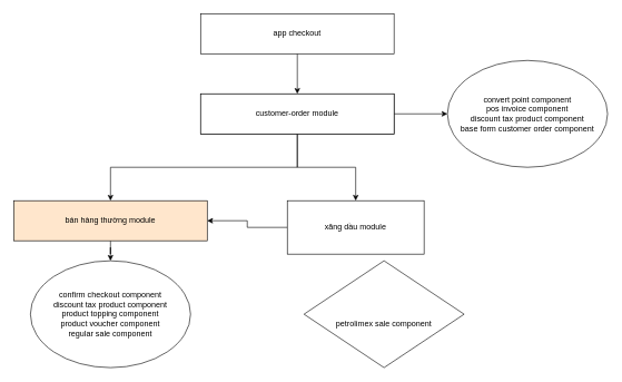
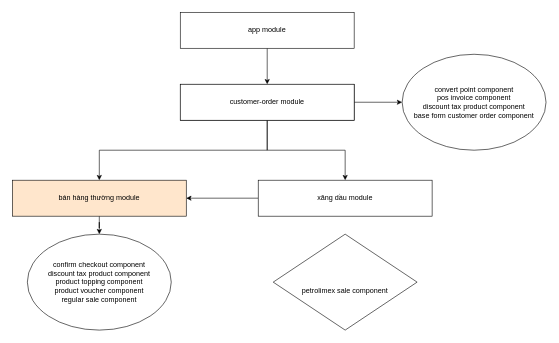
  <mxCell id="0" />
  <mxCell id="1" parent="0" />
  <mxCell id="2" style="edgeStyle=orthogonalEdgeStyle;rounded=0;orthogonalLoop=1;jettySize=auto;html=1;exitX=0.5;exitY=1;exitDx=0;exitDy=0;entryX=0.5;entryY=0;entryDx=0;entryDy=0;" edge="1" parent="1" source="3" target="4"><mxGeometry relative="1" as="geometry" /></mxCell>
- <mxCell id="3" value="app checkout" style="rounded=0;whiteSpace=wrap;html=1;" vertex="1" parent="1"><mxGeometry x="300" y="20" width="290" height="60" as="geometry" /></mxCell>
+ <mxCell id="3" value="app module" style="rounded=0;whiteSpace=wrap;html=1;" vertex="1" parent="1"><mxGeometry x="300" y="20" width="290" height="60" as="geometry" /></mxCell>
  <mxCell id="4" value="customer-order module" style="rounded=0;whiteSpace=wrap;html=1;" vertex="1" parent="1"><mxGeometry x="300" y="140" width="290" height="60" as="geometry" /></mxCell>
  <mxCell id="5" value="convert point component&lt;br&gt;pos invoice component&lt;br&gt;discount tax product component&lt;br&gt;base form customer order component" style="ellipse;whiteSpace=wrap;html=1;" vertex="1" parent="1"><mxGeometry x="670" y="90" width="240" height="160" as="geometry" /></mxCell>
  <mxCell id="6" style="edgeStyle=orthogonalEdgeStyle;rounded=0;orthogonalLoop=1;jettySize=auto;html=1;" edge="1" parent="1" source="9" target="5"><mxGeometry relative="1" as="geometry" /></mxCell>
  <mxCell id="7" style="edgeStyle=orthogonalEdgeStyle;rounded=0;orthogonalLoop=1;jettySize=auto;html=1;entryX=0.5;entryY=0;entryDx=0;entryDy=0;" edge="1" parent="1" source="9" target="11"><mxGeometry relative="1" as="geometry" /></mxCell>
  <mxCell id="8" style="edgeStyle=orthogonalEdgeStyle;rounded=0;orthogonalLoop=1;jettySize=auto;html=1;" edge="1" parent="1" source="9" target="13"><mxGeometry relative="1" as="geometry" /></mxCell>
  <mxCell id="9" value="customer-order module" style="rounded=0;whiteSpace=wrap;html=1;" vertex="1" parent="1"><mxGeometry x="300" y="140" width="290" height="60" as="geometry" /></mxCell>
  <mxCell id="10" style="edgeStyle=orthogonalEdgeStyle;rounded=0;orthogonalLoop=1;jettySize=auto;html=1;entryX=0.5;entryY=0;entryDx=0;entryDy=0;" edge="1" parent="1" source="11" target="14"><mxGeometry relative="1" as="geometry" /></mxCell>
  <mxCell id="11" value="bán hàng thường module" style="rounded=0;whiteSpace=wrap;html=1;fillColor=#ffe6cc;" vertex="1" parent="1"><mxGeometry x="20" y="300" width="290" height="60" as="geometry" /></mxCell>
  <mxCell id="12" style="edgeStyle=orthogonalEdgeStyle;rounded=0;orthogonalLoop=1;jettySize=auto;html=1;" edge="1" parent="1" source="13" target="11"><mxGeometry relative="1" as="geometry" /></mxCell>
- <mxCell id="13" value="xăng dầu module" style="rounded=0;whiteSpace=wrap;html=1;" vertex="1" parent="1"><mxGeometry x="430" y="300" width="205" height="80" as="geometry" /></mxCell>
+ <mxCell id="13" value="xăng dầu module" style="rounded=0;whiteSpace=wrap;html=1;" vertex="1" parent="1"><mxGeometry x="430" y="300" width="290" height="60" as="geometry" /></mxCell>
  <mxCell id="14" value="confirm checkout component&lt;br&gt;discount tax product component&lt;br&gt;product topping component&lt;br&gt;product voucher component&lt;br&gt;regular sale component" style="ellipse;whiteSpace=wrap;html=1;" vertex="1" parent="1"><mxGeometry x="45" y="390" width="240" height="160" as="geometry" /></mxCell>
  <mxCell id="15" value="&lt;br&gt;&lt;br&gt;petrolimex sale component" style="rhombus;whiteSpace=wrap;html=1;" vertex="1" parent="1"><mxGeometry x="455" y="390" width="240" height="160" as="geometry" /></mxCell>
